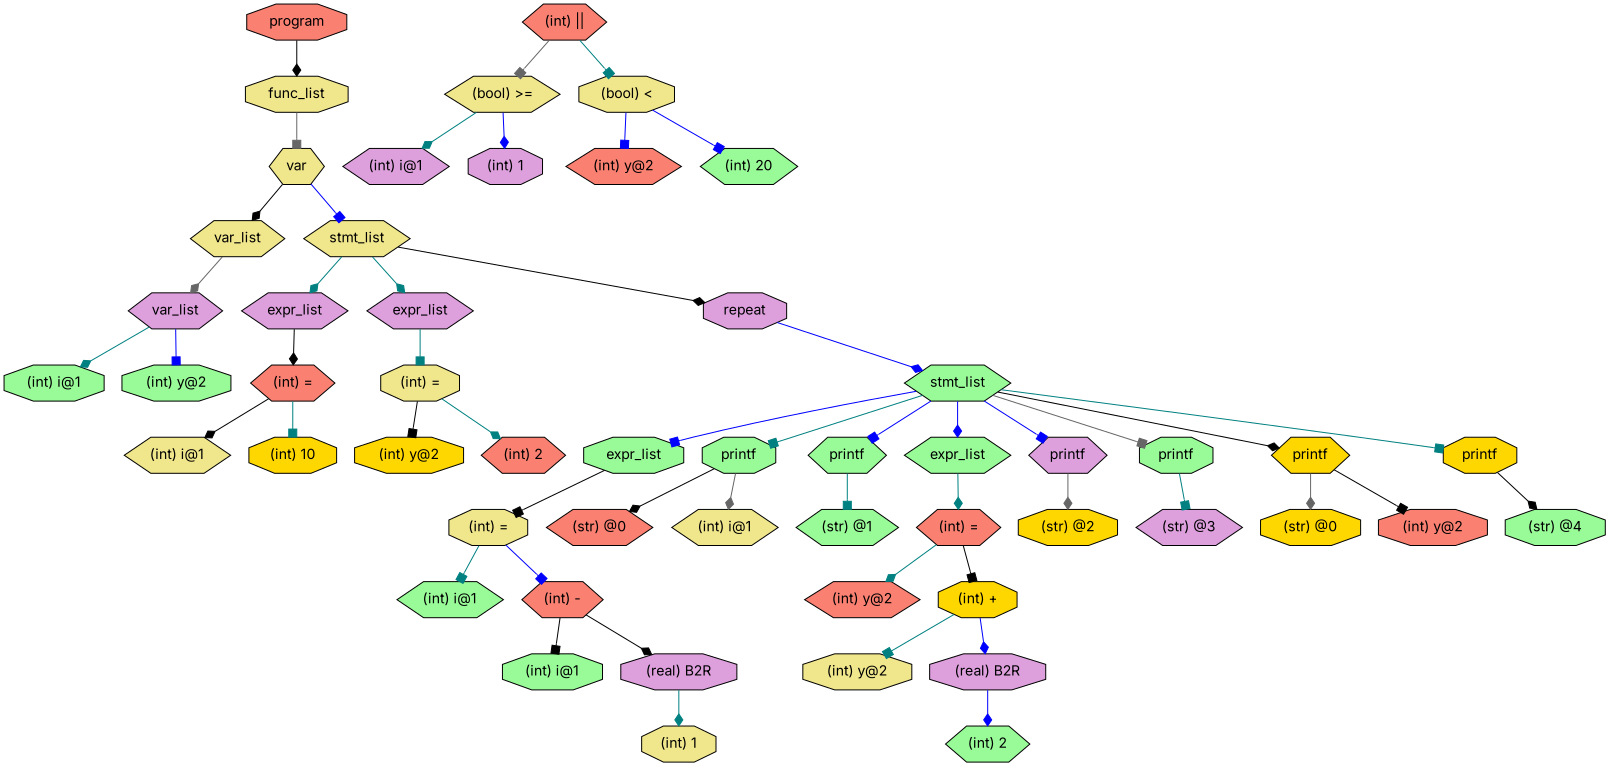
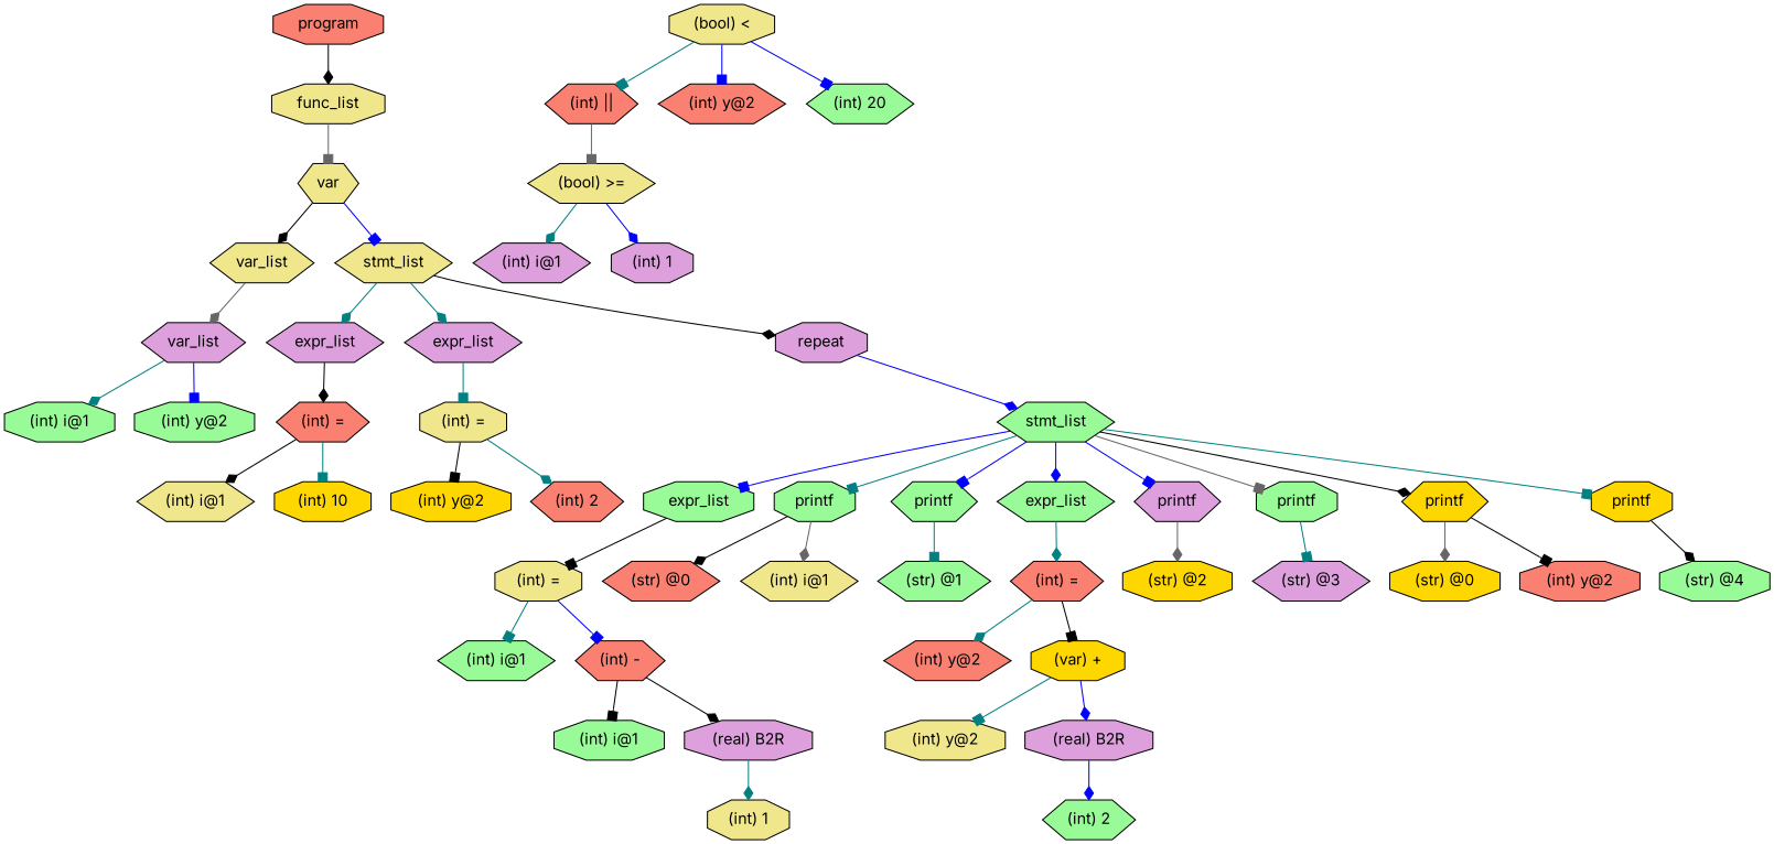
  digraph {
    fontname=Inter
    ordering=out
    node [fillcolor=palegreen fontname=Inter shape=hexagon style=filled]
    edge [arrowhead=diamond color=teal fontname=Inter]
    n1 [fillcolor=salmon label=program shape=octagon]
    n2 [fillcolor=khaki label=func_list shape=octagon]
    n3 [fillcolor=khaki label=var]
    n4 [fillcolor=khaki label=var_list]
    n5 [fillcolor=khaki label=stmt_list]
    n6 [fillcolor=plum label=var_list]
    n7 [fillcolor=plum label=expr_list]
    n8 [fillcolor=plum label=expr_list]
    n9 [fillcolor=plum label=repeat shape=octagon]
    n10 [label="(int) i@1" shape=octagon]
    n11 [label="(int) y@2" shape=octagon]
    n12 [fillcolor=salmon label="(int) ="]
    n13 [fillcolor=khaki label="(int) =" shape=octagon]
    n14 [label=stmt_list]
    n15 [fillcolor=khaki label="(int) i@1"]
    n16 [fillcolor=gold label="(int) 10" shape=octagon]
    n17 [fillcolor=gold label="(int) y@2" shape=octagon]
    n18 [fillcolor=salmon label="(int) 2"]
    n19 [fillcolor=salmon label="(int) ||"]
    n20 [fillcolor=khaki label="(bool) >="]
    n21 [fillcolor=khaki label="(bool) <" shape=octagon]
    n22 [label=expr_list shape=octagon]
    n23 [label=printf shape=octagon]
    n24 [label=printf]
    n25 [label=expr_list]
    n26 [fillcolor=plum label=printf]
    n27 [label=printf shape=octagon]
    n28 [fillcolor=gold label=printf]
    n29 [fillcolor=gold label=printf shape=octagon]
    n30 [fillcolor=plum label="(int) i@1"]
    n31 [fillcolor=plum label="(int) 1" shape=octagon]
    n32 [fillcolor=salmon label="(int) y@2"]
    n33 [label="(int) 20"]
    n34 [fillcolor=khaki label="(int) =" shape=octagon]
    n35 [fillcolor=salmon label="(str) @0"]
    n36 [fillcolor=khaki label="(int) i@1"]
    n37 [label="(str) @1"]
    n38 [fillcolor=salmon label="(int) ="]
    n39 [fillcolor=gold label="(str) @2" shape=octagon]
    n40 [fillcolor=plum label="(str) @3"]
    n41 [fillcolor=gold label="(str) @0" shape=octagon]
    n42 [fillcolor=salmon label="(int) y@2" shape=octagon]
    n43 [label="(str) @4" shape=octagon]
    n44 [label="(int) i@1"]
    n45 [fillcolor=salmon label="(int) -"]
    n46 [label="(int) i@1" shape=octagon]
    n47 [fillcolor=plum label="(real) B2R" shape=octagon]
    n48 [fillcolor=khaki label="(int) 1" shape=octagon]
    n49 [fillcolor=salmon label="(int) y@2"]
-   n50 [fillcolor=gold label="(int) +" shape=octagon]
+   n50 [fillcolor=gold label="(var) +" shape=octagon]
    n51 [fillcolor=khaki label="(int) y@2" shape=octagon]
    n52 [fillcolor=plum label="(real) B2R" shape=octagon]
    n53 [label="(int) 2"]
    n1 -> n2 [color=black]
    n2 -> n3 [arrowhead=box color=gray40]
    n3 -> n4 [color=black]
    n3 -> n5 [arrowhead=box color=blue]
    n4 -> n6 [color=gray40]
    n5 -> n7
    n5 -> n8
    n5 -> n9 [color=black]
    n6 -> n10
    n6 -> n11 [arrowhead=box color=blue]
    n7 -> n12 [color=black]
    n8 -> n13 [arrowhead=box]
    n9 -> n14 [color=blue]
    n12 -> n15 [color=black]
    n12 -> n16 [arrowhead=box]
    n13 -> n17 [arrowhead=box color=black]
    n13 -> n18
    n14 -> n22 [arrowhead=box color=blue]
    n14 -> n23 [arrowhead=box]
    n14 -> n24 [arrowhead=box color=blue]
    n14 -> n25 [color=blue]
    n14 -> n26 [arrowhead=box color=blue]
    n14 -> n27 [arrowhead=box color=gray40]
    n14 -> n28 [color=black]
    n14 -> n29 [arrowhead=box]
    n19 -> n20 [arrowhead=box color=gray40]
-   n19 -> n21 [arrowhead=box]
+   n21 -> n19 [arrowhead=box]
    n20 -> n30
    n20 -> n31 [color=blue]
    n21 -> n32 [arrowhead=box color=blue]
    n21 -> n33 [arrowhead=box color=blue]
    n22 -> n34 [arrowhead=box color=black]
    n23 -> n35 [color=black]
    n23 -> n36 [color=gray40]
    n24 -> n37 [arrowhead=box]
    n25 -> n38
    n26 -> n39 [color=gray40]
    n27 -> n40 [arrowhead=box]
    n28 -> n41 [color=gray40]
    n28 -> n42 [arrowhead=box color=black]
    n29 -> n43 [color=black]
    n34 -> n44 [arrowhead=box]
    n34 -> n45 [arrowhead=box color=blue]
    n38 -> n49
    n38 -> n50 [arrowhead=box color=black]
    n45 -> n46 [arrowhead=box color=black]
    n45 -> n47 [color=black]
    n47 -> n48
    n50 -> n51 [arrowhead=box]
    n50 -> n52 [color=blue]
    n52 -> n53 [color=blue]
  }
